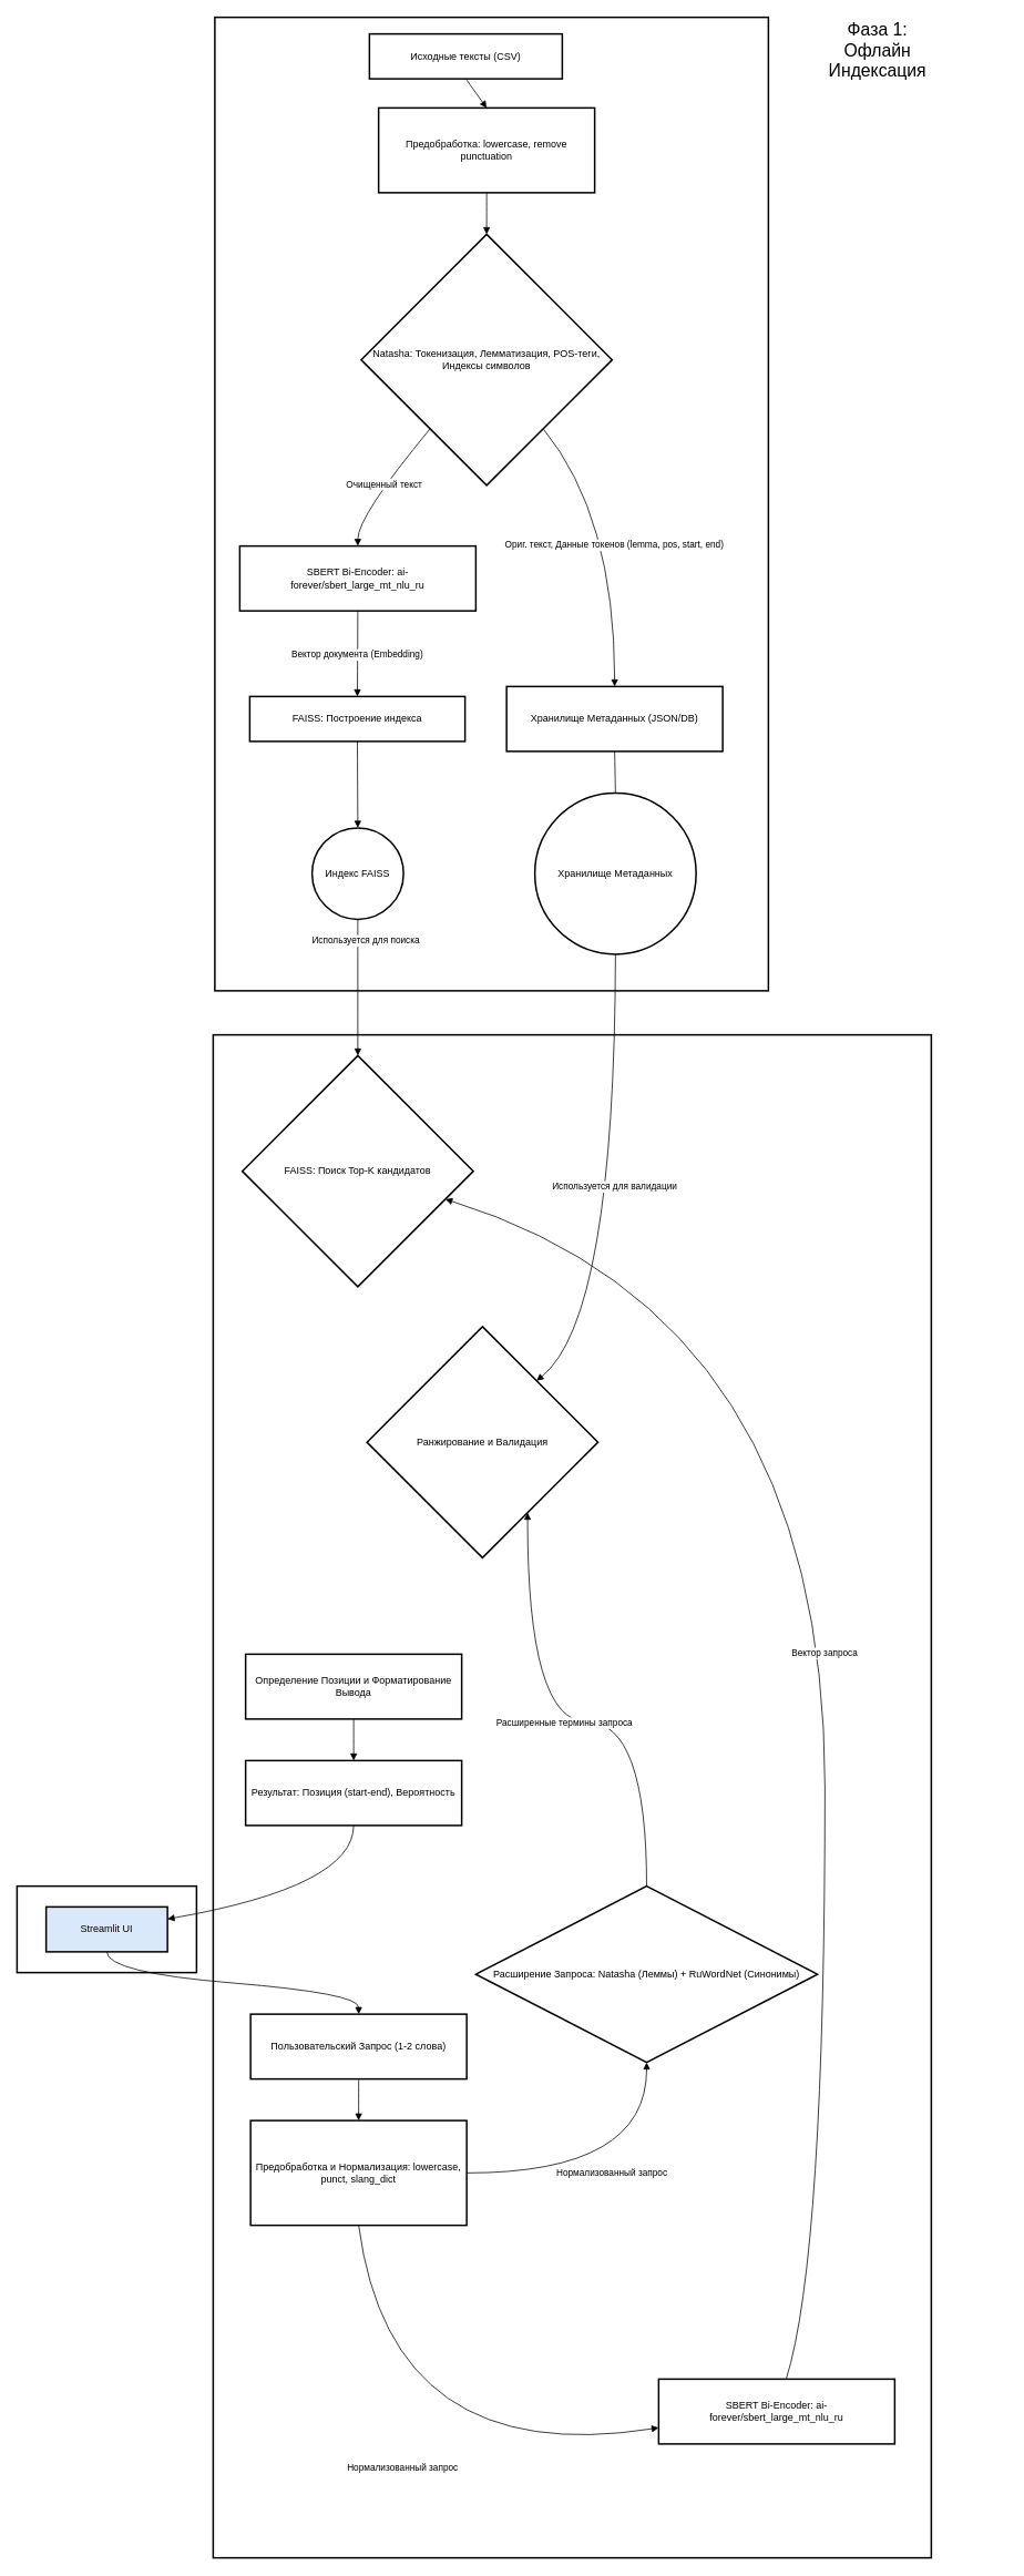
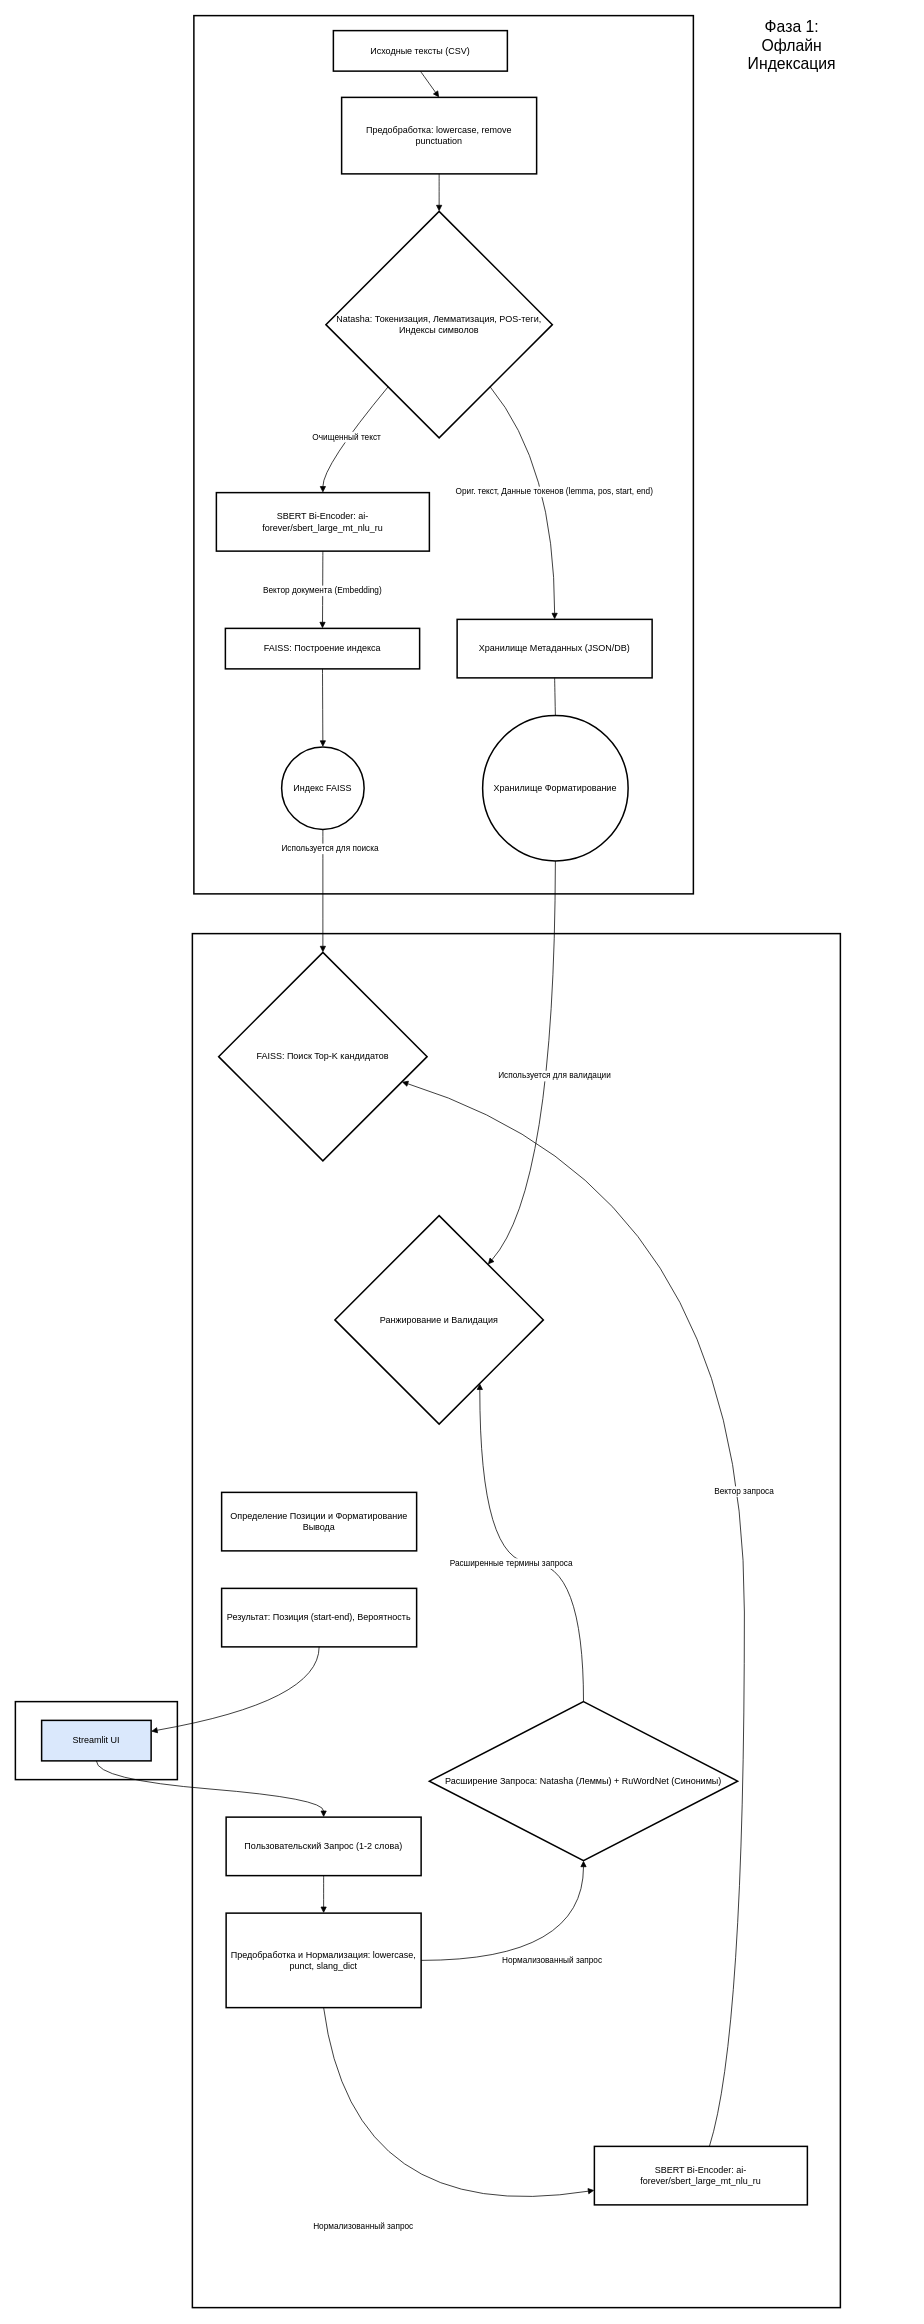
  <mxCell id="0" />
  <mxCell id="1" parent="0" />
  <mxCell id="2" value="Фаза 3: UI (Опционально)" style="whiteSpace=wrap;strokeWidth=2;" vertex="1" parent="1"><mxGeometry x="20" y="2268" width="216" height="104" as="geometry" /></mxCell>
  <mxCell id="3" value="" style="whiteSpace=wrap;strokeWidth=2;" vertex="1" parent="1"><mxGeometry x="256" y="1244" width="864" height="1832" as="geometry" /></mxCell>
  <mxCell id="4" value="" style="whiteSpace=wrap;strokeWidth=2;" vertex="1" parent="1"><mxGeometry x="258" y="20" width="666" height="1171" as="geometry" /></mxCell>
  <mxCell id="5" value="Исходные тексты (CSV)" style="whiteSpace=wrap;strokeWidth=2;" vertex="1" parent="1"><mxGeometry x="444" y="40" width="232" height="54" as="geometry" /></mxCell>
  <mxCell id="6" value="Предобработка: lowercase, remove punctuation" style="whiteSpace=wrap;strokeWidth=2;" vertex="1" parent="1"><mxGeometry x="455" y="129" width="260" height="102" as="geometry" /></mxCell>
  <mxCell id="7" value="Natasha: Токенизация, Лемматизация, POS-теги, Индексы символов" style="rhombus;strokeWidth=2;whiteSpace=wrap;" vertex="1" parent="1"><mxGeometry x="434" y="281" width="302" height="302" as="geometry" /></mxCell>
  <mxCell id="8" value="SBERT Bi-Encoder: ai-forever/sbert_large_mt_nlu_ru" style="whiteSpace=wrap;strokeWidth=2;" vertex="1" parent="1"><mxGeometry x="288" y="656" width="284" height="78" as="geometry" /></mxCell>
  <mxCell id="9" value="FAISS: Построение индекса" style="whiteSpace=wrap;strokeWidth=2;" vertex="1" parent="1"><mxGeometry x="300" y="837" width="259" height="54" as="geometry" /></mxCell>
  <mxCell id="10" value="Хранилище Метаданных (JSON/DB)" style="whiteSpace=wrap;strokeWidth=2;" vertex="1" parent="1"><mxGeometry x="609" y="825" width="260" height="78" as="geometry" /></mxCell>
  <mxCell id="11" value="Индекс FAISS" style="ellipse;aspect=fixed;strokeWidth=2;whiteSpace=wrap;" vertex="1" parent="1"><mxGeometry x="375" y="995" width="110" height="110" as="geometry" /></mxCell>
- <mxCell id="12" value="Хранилище Метаданных" style="ellipse;aspect=fixed;strokeWidth=2;whiteSpace=wrap;" vertex="1" parent="1"><mxGeometry x="643" y="953" width="194" height="194" as="geometry" /></mxCell>
+ <mxCell id="12" value="Хранилище Форматирование" style="ellipse;aspect=fixed;strokeWidth=2;whiteSpace=wrap;" vertex="1" parent="1"><mxGeometry x="643" y="953" width="194" height="194" as="geometry" /></mxCell>
  <mxCell id="13" value="Пользовательский Запрос (1-2 слова)" style="whiteSpace=wrap;strokeWidth=2;" vertex="1" parent="1"><mxGeometry x="301" y="2422" width="260" height="78" as="geometry" /></mxCell>
  <mxCell id="14" value="Предобработка и Нормализация: lowercase, punct, slang_dict" style="whiteSpace=wrap;strokeWidth=2;" vertex="1" parent="1"><mxGeometry x="301" y="2550" width="260" height="126" as="geometry" /></mxCell>
  <mxCell id="15" value="Расширение Запроса: Natasha (Леммы) + RuWordNet (Синонимы)" style="rhombus;strokeWidth=2;whiteSpace=wrap;" vertex="1" parent="1"><mxGeometry x="572" y="2268" width="411" height="212" as="geometry" /></mxCell>
  <mxCell id="16" value="SBERT Bi-Encoder: ai-forever/sbert_large_mt_nlu_ru" style="whiteSpace=wrap;strokeWidth=2;" vertex="1" parent="1"><mxGeometry x="792" y="2861" width="284" height="78" as="geometry" /></mxCell>
  <mxCell id="17" value="FAISS: Поиск Top-K кандидатов" style="rhombus;strokeWidth=2;whiteSpace=wrap;" vertex="1" parent="1"><mxGeometry x="291" y="1269" width="278" height="278" as="geometry" /></mxCell>
- <mxCell id="18" value="Ранжирование и Валидация" style="rhombus;strokeWidth=2;whiteSpace=wrap;" vertex="1" parent="1"><mxGeometry x="441" y="1595" width="278" height="278" as="geometry" /></mxCell>
+ <mxCell id="18" value="Ранжирование и Валидация" style="rhombus;strokeWidth=2;whiteSpace=wrap;" vertex="1" parent="1"><mxGeometry x="446" y="1620" width="278" height="278" as="geometry" /></mxCell>
  <mxCell id="19" value="Определение Позиции и Форматирование Вывода" style="whiteSpace=wrap;strokeWidth=2;" vertex="1" parent="1"><mxGeometry x="295" y="1989" width="260" height="78" as="geometry" /></mxCell>
  <mxCell id="20" value="Результат: Позиция (start-end), Вероятность" style="whiteSpace=wrap;strokeWidth=2;" vertex="1" parent="1"><mxGeometry x="295" y="2117" width="260" height="78" as="geometry" /></mxCell>
  <mxCell id="21" value="Streamlit UI" style="whiteSpace=wrap;strokeWidth=2;fillColor=#dae8fc;" vertex="1" parent="1"><mxGeometry x="55" y="2293" width="146" height="54" as="geometry" /></mxCell>
  <mxCell id="22" value="" style="curved=1;startArrow=none;endArrow=block;exitX=0.5;exitY=1;entryX=0.5;entryY=0;rounded=0;" edge="1" parent="1" source="5" target="6"><mxGeometry relative="1" as="geometry"><Array as="points" /></mxGeometry></mxCell>
  <mxCell id="23" value="" style="curved=1;startArrow=none;endArrow=block;exitX=0.5;exitY=1;entryX=0.5;entryY=0;rounded=0;" edge="1" parent="1" source="6" target="7"><mxGeometry relative="1" as="geometry"><Array as="points" /></mxGeometry></mxCell>
  <mxCell id="24" value="Очищенный текст" style="curved=1;startArrow=none;endArrow=block;exitX=0.09;exitY=1;entryX=0.5;entryY=0;rounded=0;" edge="1" parent="1" source="7" target="8"><mxGeometry relative="1" as="geometry"><Array as="points"><mxPoint x="430" y="620" /></Array></mxGeometry></mxCell>
  <mxCell id="25" value="Вектор документа (Embedding)" style="curved=1;startArrow=none;endArrow=block;exitX=0.5;exitY=1;entryX=0.5;entryY=-0.01;rounded=0;" edge="1" parent="1" source="8" target="9"><mxGeometry relative="1" as="geometry"><Array as="points" /></mxGeometry></mxCell>
  <mxCell id="26" value="Ориг. текст, Данные токенов (lemma, pos, start, end)" style="curved=1;startArrow=none;endArrow=block;exitX=0.91;exitY=1;entryX=0.5;entryY=-0.01;rounded=0;" edge="1" parent="1" source="7" target="10"><mxGeometry relative="1" as="geometry"><Array as="points"><mxPoint x="739" y="620" /></Array></mxGeometry></mxCell>
  <mxCell id="27" value="" style="curved=1;startArrow=none;endArrow=block;exitX=0.5;exitY=0.99;entryX=0.5;entryY=0;rounded=0;" edge="1" parent="1" source="9" target="11"><mxGeometry relative="1" as="geometry"><Array as="points" /></mxGeometry></mxCell>
  <mxCell id="28" value="" style="curved=1;startArrow=none;endArrow=none;exitX=0.5;exitY=0.99;entryX=0.5;entryY=0;rounded=0;" edge="1" parent="1" source="10" target="12"><mxGeometry relative="1" as="geometry"><Array as="points" /></mxGeometry></mxCell>
  <mxCell id="29" value="" style="curved=1;startArrow=none;endArrow=block;exitX=0.5;exitY=1;entryX=0.5;entryY=0;rounded=0;" edge="1" parent="1" source="13" target="14"><mxGeometry relative="1" as="geometry"><Array as="points" /></mxGeometry></mxCell>
  <mxCell id="30" value="Нормализованный запрос" style="curved=1;startArrow=none;endArrow=block;exitX=1;exitY=0.5;entryX=0.5;entryY=1;rounded=0;exitDx=0;exitDy=0;edgeStyle=orthogonalEdgeStyle;entryDx=0;entryDy=0;" edge="1" parent="1" source="14" target="15"><mxGeometry relative="1" as="geometry" /></mxCell>
  <mxCell id="31" value="Нормализованный запрос" style="curved=1;startArrow=none;endArrow=block;exitX=0.5;exitY=1;entryX=0;entryY=0.75;rounded=0;entryDx=0;entryDy=0;exitDx=0;exitDy=0;" edge="1" parent="1" source="14" target="16"><mxGeometry relative="1" as="geometry"><Array as="points"><mxPoint x="470" y="2970" /></Array></mxGeometry></mxCell>
  <mxCell id="32" value="Вектор запроса" style="curved=1;startArrow=none;endArrow=block;exitX=0.54;exitY=0;entryX=1;entryY=0.66;rounded=0;" edge="1" parent="1" source="16" target="17"><mxGeometry relative="1" as="geometry"><Array as="points"><mxPoint x="992" y="2713" /><mxPoint x="992" y="1584" /></Array></mxGeometry></mxCell>
  <mxCell id="33" value="Используется для поиска" style="curved=1;startArrow=none;endArrow=block;exitX=0.5;exitY=0.99;entryX=0.5;entryY=0;rounded=0;" edge="1" parent="1" source="11" target="17"><mxGeometry x="-0.695" y="10" relative="1" as="geometry"><Array as="points" /><mxPoint as="offset" /></mxGeometry></mxCell>
  <mxCell id="34" value="Расширенные термины запроса" style="curved=1;startArrow=none;endArrow=block;exitX=0.5;exitY=0;entryX=0.82;entryY=1;rounded=0;edgeStyle=orthogonalEdgeStyle;exitDx=0;exitDy=0;" edge="1" parent="1" source="15" target="18"><mxGeometry relative="1" as="geometry" /></mxCell>
  <mxCell id="35" value="Используется для валидации" style="curved=1;startArrow=none;endArrow=block;exitX=0.5;exitY=1;entryX=0.94;entryY=0;rounded=0;" edge="1" parent="1" source="12" target="18"><mxGeometry relative="1" as="geometry"><Array as="points"><mxPoint x="739" y="1584" /></Array></mxGeometry></mxCell>
- <mxCell id="36" value="" style="curved=1;startArrow=none;endArrow=block;exitX=0.5;exitY=1;entryX=0.5;entryY=0;rounded=0;" edge="1" parent="1" source="19" target="20"><mxGeometry relative="1" as="geometry"><Array as="points" /></mxGeometry></mxCell>
  <mxCell id="37" value="" style="curved=1;startArrow=none;endArrow=block;exitX=0.5;exitY=1;entryX=0.5;entryY=0;rounded=0;" edge="1" parent="1" source="21" target="13"><mxGeometry relative="1" as="geometry"><Array as="points"><mxPoint x="128" y="2372" /><mxPoint x="431" y="2397" /></Array></mxGeometry></mxCell>
  <mxCell id="38" value="" style="curved=1;startArrow=none;endArrow=block;exitX=0.5;exitY=1;entryX=1;entryY=0.27;rounded=0;" edge="1" parent="1" source="20" target="21"><mxGeometry relative="1" as="geometry"><Array as="points"><mxPoint x="425" y="2268" /></Array></mxGeometry></mxCell>
  <mxCell id="39" value="&lt;span style=&quot;text-wrap-mode: wrap;&quot;&gt;&lt;font style=&quot;font-size: 21px;&quot;&gt;Фаза 1: Офлайн Индексация&lt;/font&gt;&lt;/span&gt;" style="text;html=1;align=center;verticalAlign=middle;resizable=0;points=[];autosize=1;strokeColor=none;fillColor=none;" vertex="1" parent="1"><mxGeometry x="900" y="39" width="310" height="40" as="geometry" /></mxCell>
